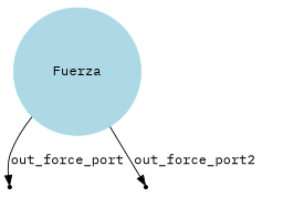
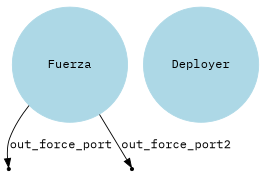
  digraph {
    rankdir=TB
    fontname="IBM Plex Mono"
    node [fontname="IBM Plex Mono"]
    edge [fontname="IBM Plex Mono"]
    Fuerza [color=lightblue height=1.8 style=filled width=1.8]
    out_force_port [shape=point]
    out_force_port2 [shape=point]
+   Deployer [color=lightblue height=1.8 style=filled width=1.8]
    Fuerza -> out_force_port [label=out_force_port]
    Fuerza -> out_force_port2 [label=out_force_port2]
  }
